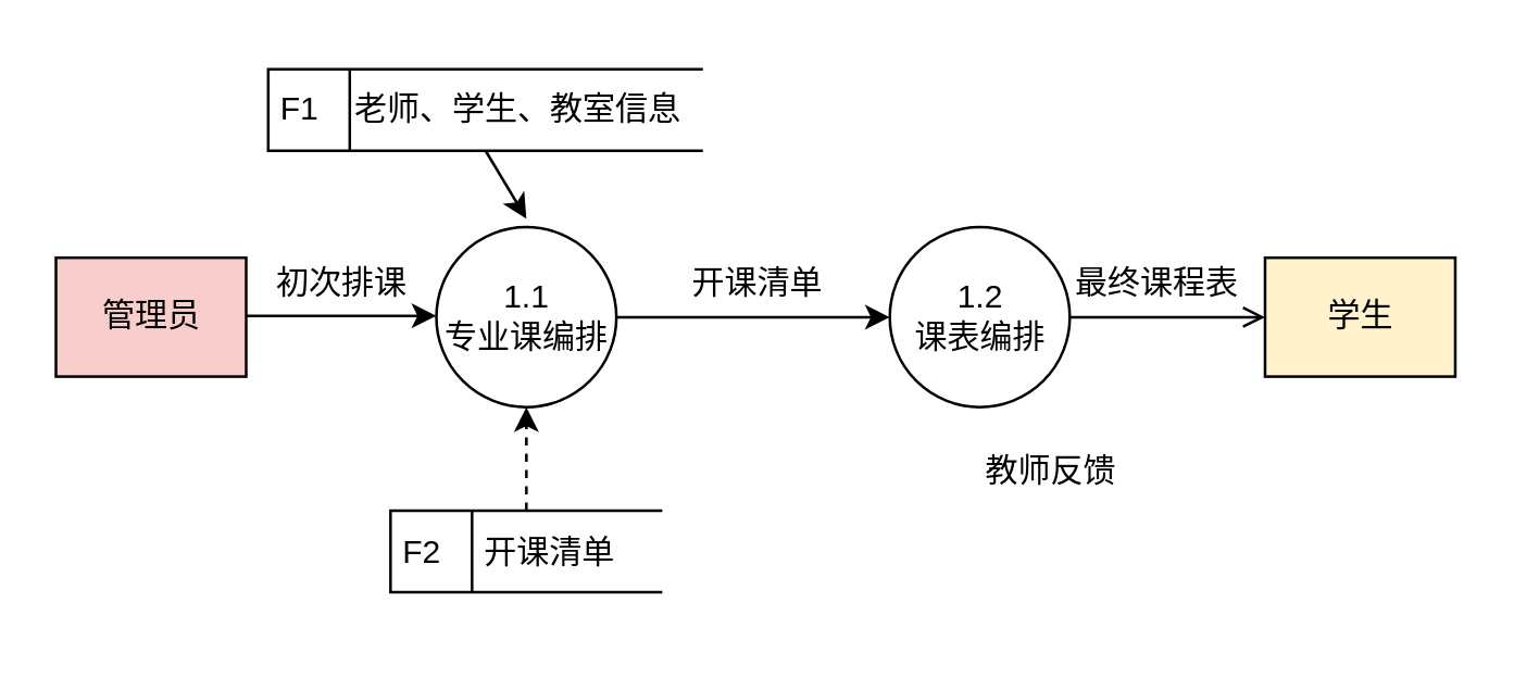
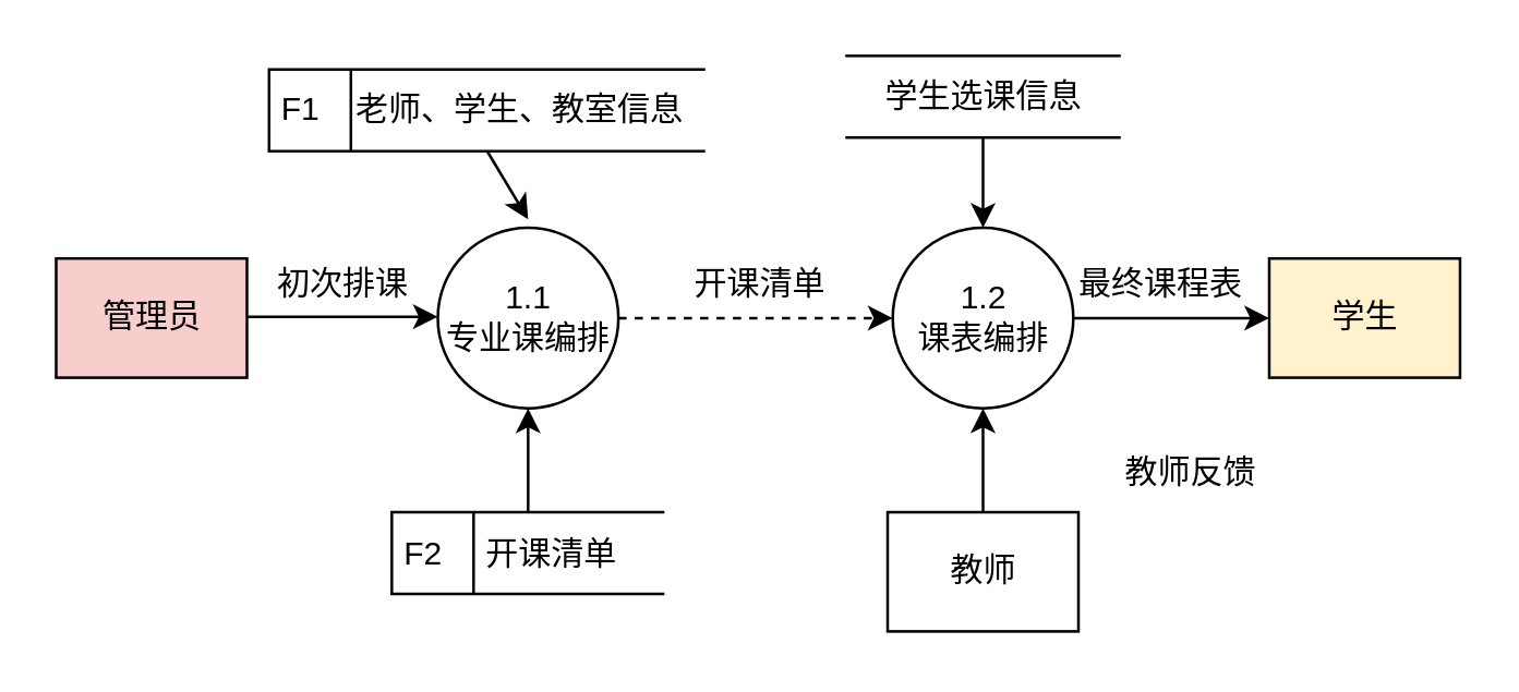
  <mxCell id="0" />
  <mxCell id="1" parent="0" />
  <mxCell id="2" style="edgeStyle=none;html=1;entryX=0;entryY=0.332;entryDx=0;entryDy=0;entryPerimeter=0;" edge="1" parent="1"><mxGeometry relative="1" as="geometry"><mxPoint x="90" y="115.76" as="sourcePoint" /><mxPoint x="160" y="115.755" as="targetPoint" /></mxGeometry></mxCell>
  <mxCell id="3" value="管理员" style="html=1;dashed=0;whitespace=wrap;fillColor=#f8cecc;" vertex="1" parent="1"><mxGeometry x="20" y="94.38" width="70" height="43.75" as="geometry" /></mxCell>
  <mxCell id="4" value="初次排课" style="text;html=1;align=center;verticalAlign=middle;resizable=0;points=[];autosize=1;strokeColor=none;fillColor=none;" vertex="1" parent="1"><mxGeometry x="90" y="89.38" width="70" height="30" as="geometry" /></mxCell>
+ <mxCell id="5" style="edgeStyle=none;html=1;exitX=0.5;exitY=0;exitDx=0;exitDy=0;entryX=0.5;entryY=1;entryDx=0;entryDy=0;" edge="1" parent="1" source="6" target="16"><mxGeometry relative="1" as="geometry" /></mxCell>
+ <mxCell id="6" value="教师" style="html=1;dashed=0;whitespace=wrap;" vertex="1" parent="1"><mxGeometry x="325" y="187.51" width="70" height="43.75" as="geometry" /></mxCell>
  <mxCell id="7" style="edgeStyle=none;html=1;exitX=0.5;exitY=1;exitDx=0;exitDy=0;entryX=0.5;entryY=0;entryDx=0;entryDy=0;" edge="1" parent="1" source="10"><mxGeometry relative="1" as="geometry"><mxPoint x="193.125" y="80" as="targetPoint" /></mxGeometry></mxCell>
- <mxCell id="8" style="edgeStyle=none;html=1;exitX=1;exitY=0.5;exitDx=0;exitDy=0;entryX=0;entryY=0.5;entryDx=0;entryDy=0;" edge="1" parent="1" source="9" target="16"><mxGeometry relative="1" as="geometry"><mxPoint x="300" y="116" as="targetPoint" /></mxGeometry></mxCell>
+ <mxCell id="8" style="edgeStyle=none;html=1;exitX=1;exitY=0.5;exitDx=0;exitDy=0;entryX=0;entryY=0.5;entryDx=0;entryDy=0;dashed=1;" edge="1" parent="1" source="9" target="16"><mxGeometry relative="1" as="geometry"><mxPoint x="300" y="116" as="targetPoint" /></mxGeometry></mxCell>
  <mxCell id="9" value="1.1&lt;br&gt;专业课编排" style="shape=ellipse;html=1;dashed=0;whitespace=wrap;aspect=fixed;perimeter=ellipsePerimeter;" vertex="1" parent="1"><mxGeometry x="160" y="83.13" width="66.25" height="66.25" as="geometry" /></mxCell>
  <mxCell id="10" value="&lt;span style=&quot;text-align: center;&quot;&gt;F1&amp;nbsp; &amp;nbsp; 老师、学生、教室信息&lt;/span&gt;" style="html=1;dashed=0;whitespace=wrap;shape=mxgraph.dfd.dataStoreID;align=left;spacingLeft=3;points=[[0,0],[0.5,0],[1,0],[0,0.5],[1,0.5],[0,1],[0.5,1],[1,1]];" vertex="1" parent="1"><mxGeometry x="98.12" y="25" width="160" height="30" as="geometry" /></mxCell>
- <mxCell id="11" style="edgeStyle=none;html=1;exitX=0.5;exitY=0;exitDx=0;exitDy=0;entryX=0.5;entryY=1;entryDx=0;entryDy=0;dashed=1;" edge="1" parent="1" source="12" target="9"><mxGeometry relative="1" as="geometry"><mxPoint x="193" y="150" as="targetPoint" /></mxGeometry></mxCell>
+ <mxCell id="11" style="edgeStyle=none;html=1;exitX=0.5;exitY=0;exitDx=0;exitDy=0;entryX=0.5;entryY=1;entryDx=0;entryDy=0;" edge="1" parent="1" source="12" target="9"><mxGeometry relative="1" as="geometry"><mxPoint x="193" y="150" as="targetPoint" /></mxGeometry></mxCell>
  <mxCell id="12" value="F2&lt;span style=&quot;white-space: pre;&quot;&gt;&#09;&lt;/span&gt;&amp;nbsp;开课清单" style="html=1;dashed=0;whitespace=wrap;shape=mxgraph.dfd.dataStoreID;align=left;spacingLeft=3;points=[[0,0],[0.5,0],[1,0],[0,0.5],[1,0.5],[0,1],[0.5,1],[1,1]];" vertex="1" parent="1"><mxGeometry x="143.13" y="187.51" width="100" height="30" as="geometry" /></mxCell>
- <mxCell id="13" value="教师反馈" style="text;html=1;align=center;verticalAlign=middle;resizable=0;points=[];autosize=1;strokeColor=none;fillColor=none;" vertex="1" parent="1"><mxGeometry x="351.24" y="157.51" width="70" height="30" as="geometry" /></mxCell>
+ <mxCell id="13" value="教师反馈" style="text;html=1;align=center;verticalAlign=middle;resizable=0;points=[];autosize=1;strokeColor=none;fillColor=none;" vertex="1" parent="1"><mxGeometry x="401.24" y="157.51" width="70" height="30" as="geometry" /></mxCell>
  <mxCell id="14" value="开课清单" style="text;html=1;align=center;verticalAlign=middle;resizable=0;points=[];autosize=1;strokeColor=none;fillColor=none;" vertex="1" parent="1"><mxGeometry x="243.12" y="89.38" width="70" height="30" as="geometry" /></mxCell>
- <mxCell id="15" value="" style="edgeStyle=none;html=1;entryX=0;entryY=0.5;entryDx=0;entryDy=0;endArrow=open;" edge="1" parent="1" source="16" target="17"><mxGeometry relative="1" as="geometry"><mxPoint x="434.99" y="116" as="targetPoint" /></mxGeometry></mxCell>
+ <mxCell id="15" value="" style="edgeStyle=none;html=1;entryX=0;entryY=0.5;entryDx=0;entryDy=0;" edge="1" parent="1" source="16" target="17"><mxGeometry relative="1" as="geometry"><mxPoint x="434.99" y="116" as="targetPoint" /></mxGeometry></mxCell>
  <mxCell id="16" value="1.2&lt;br&gt;课表编排" style="shape=ellipse;html=1;dashed=0;whitespace=wrap;aspect=fixed;perimeter=ellipsePerimeter;" vertex="1" parent="1"><mxGeometry x="326.87" y="83.13" width="66.25" height="66.25" as="geometry" /></mxCell>
  <mxCell id="17" value="学生" style="html=1;dashed=0;whitespace=wrap;fillColor=#fff2cc;" vertex="1" parent="1"><mxGeometry x="464.99" y="94.38" width="70" height="43.75" as="geometry" /></mxCell>
  <mxCell id="18" value="最终课程表" style="text;html=1;align=center;verticalAlign=middle;resizable=0;points=[];autosize=1;strokeColor=none;fillColor=none;" vertex="1" parent="1"><mxGeometry x="384.99" y="89.38" width="80" height="30" as="geometry" /></mxCell>
+ <mxCell id="19" style="edgeStyle=none;html=1;exitX=0.5;exitY=1;exitDx=0;exitDy=0;entryX=0.5;entryY=0;entryDx=0;entryDy=0;" edge="1" parent="1" source="20" target="16"><mxGeometry relative="1" as="geometry" /></mxCell>
+ <mxCell id="20" value="学生选课信息" style="html=1;dashed=0;whitespace=wrap;shape=partialRectangle;right=0;left=0;" vertex="1" parent="1"><mxGeometry x="310" y="20" width="100" height="30" as="geometry" /></mxCell>
